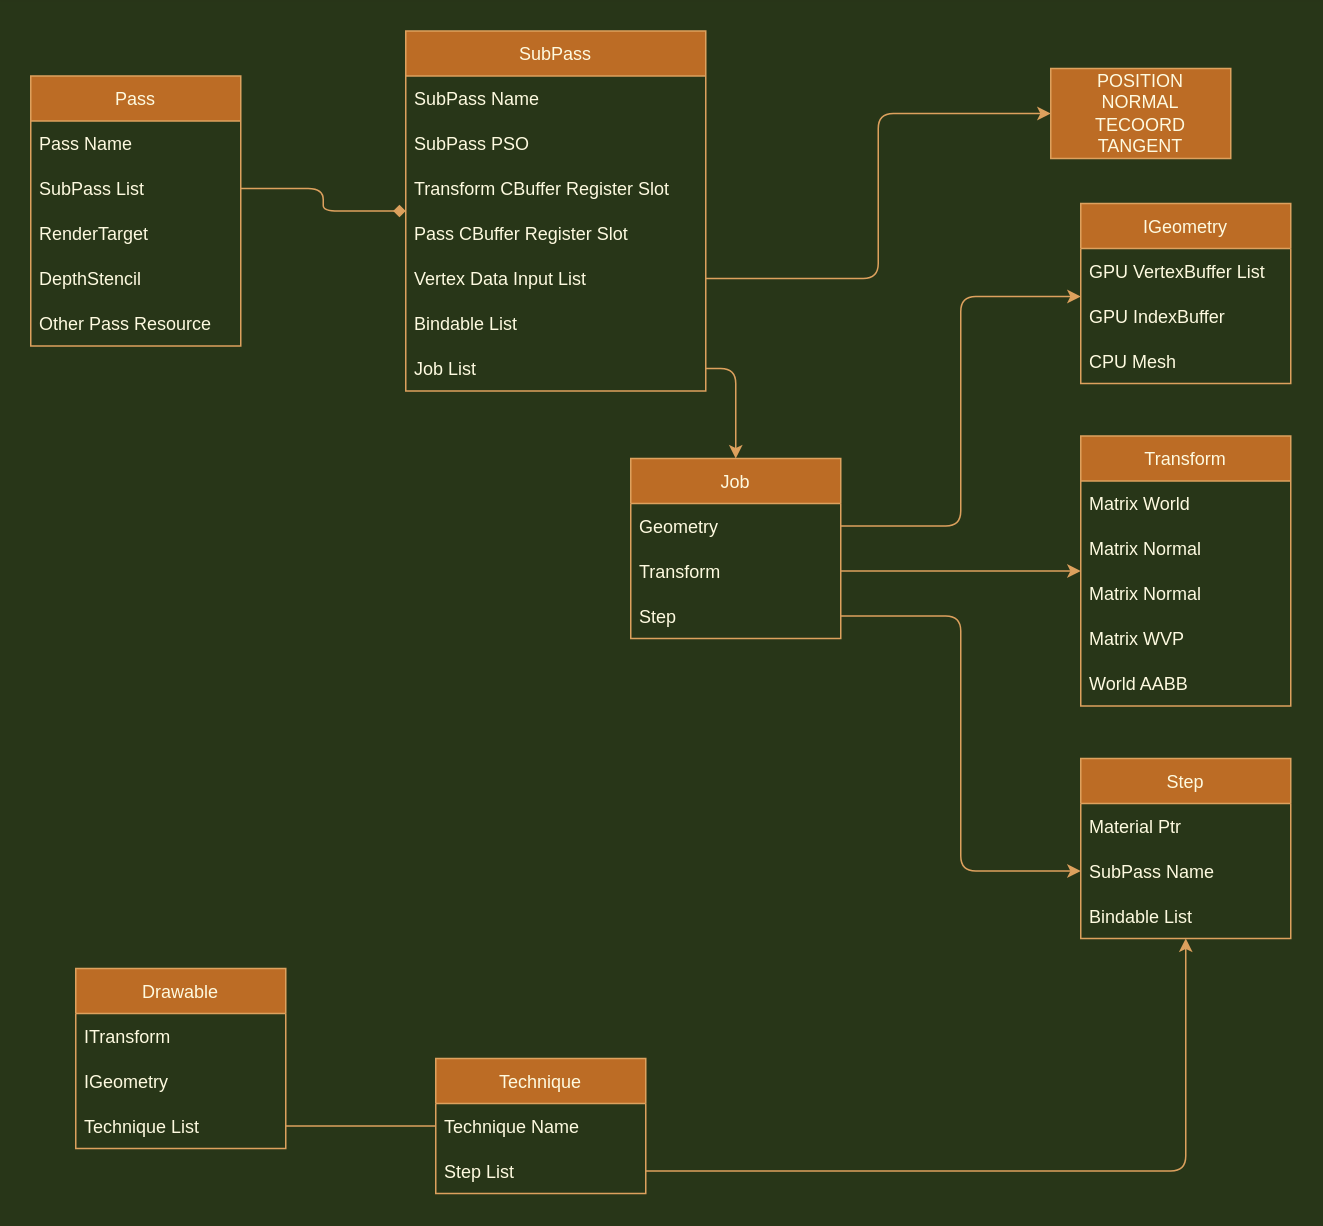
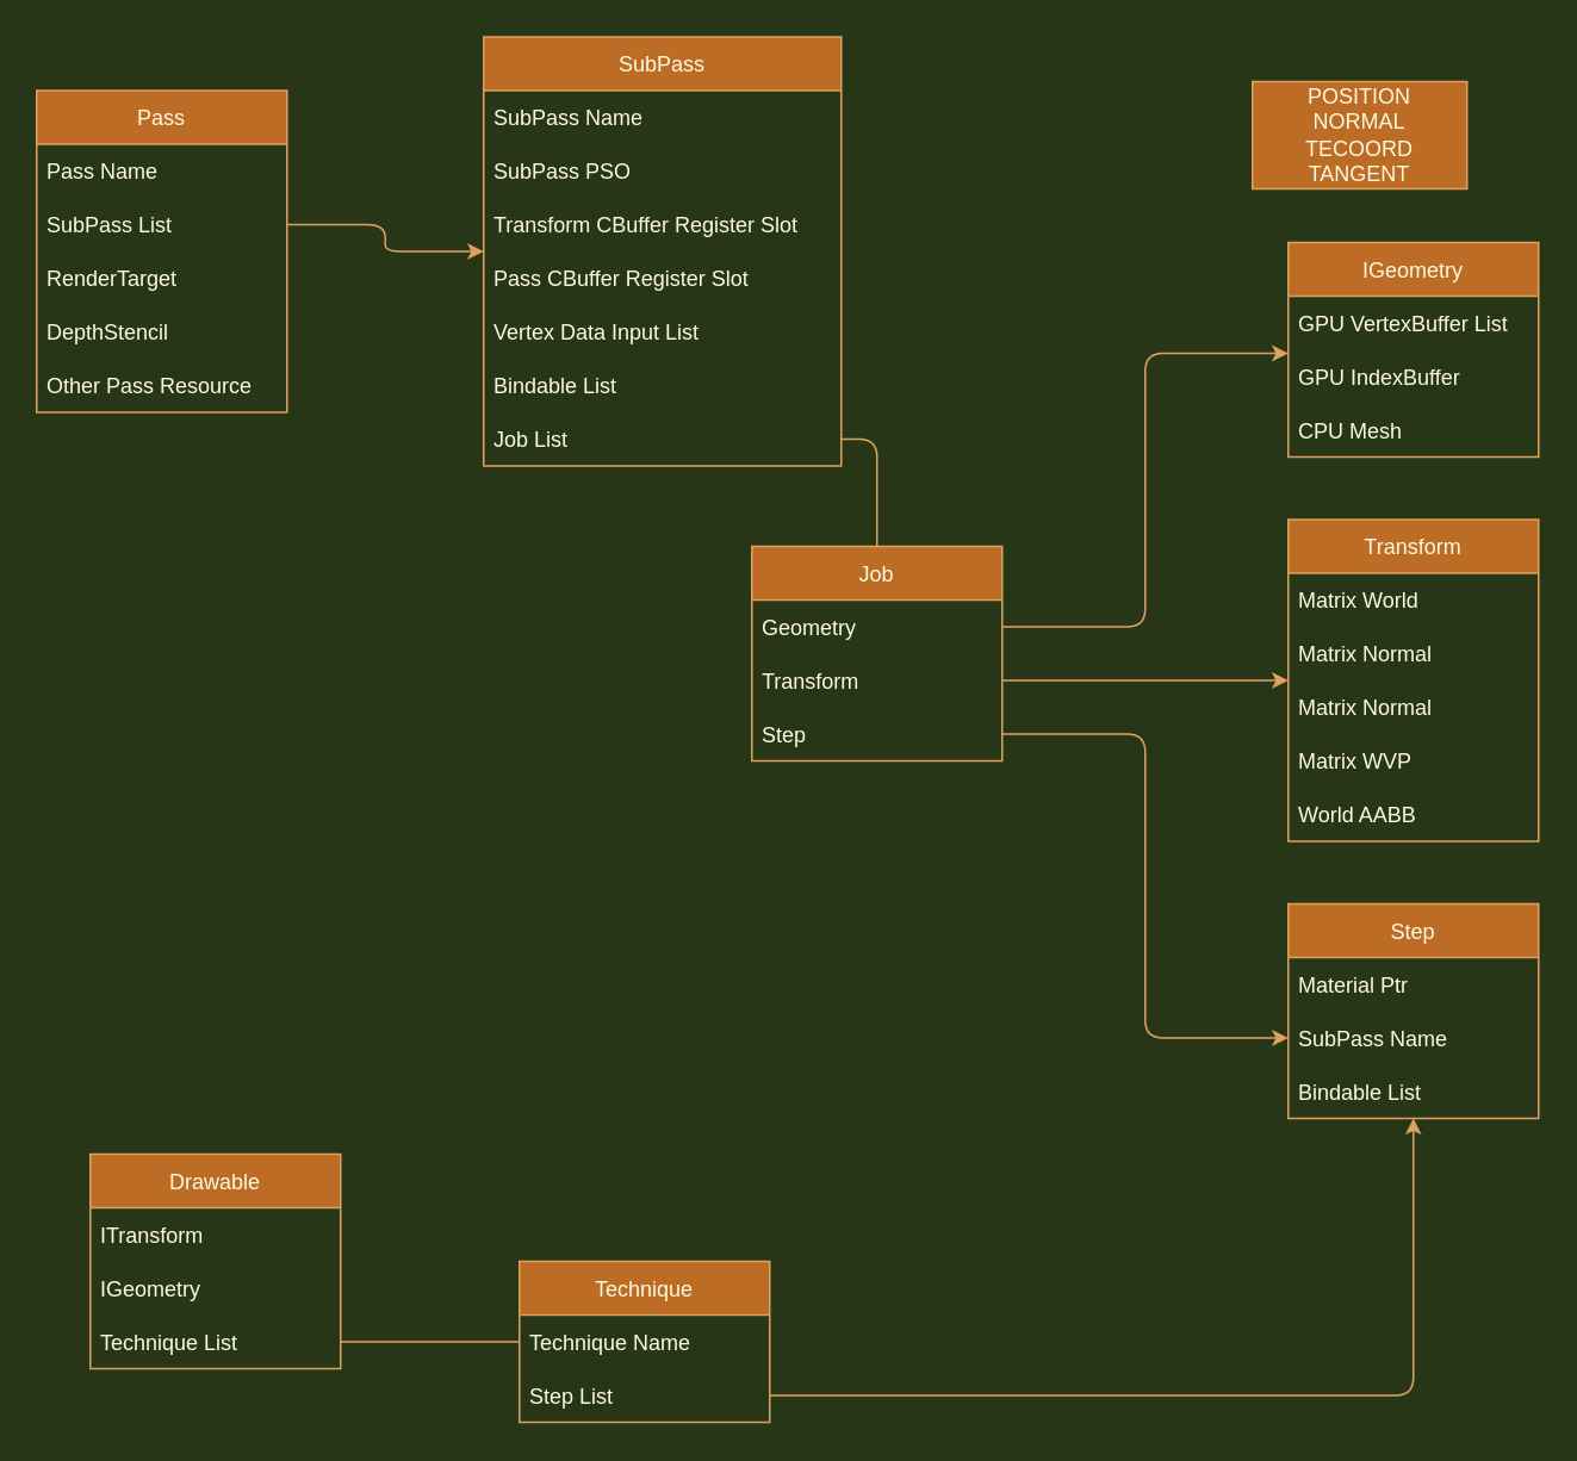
  <mxCell id="0" />
  <mxCell id="1" parent="0" />
  <mxCell id="2" value="Pass" style="swimlane;fontStyle=0;childLayout=stackLayout;horizontal=1;startSize=30;horizontalStack=0;resizeParent=1;resizeParentMax=0;resizeLast=0;collapsible=1;marginBottom=0;rounded=0;sketch=0;fontColor=#FEFAE0;strokeColor=#DDA15E;fillColor=#BC6C25;" parent="1" vertex="1"><mxGeometry x="20" y="50" width="140" height="180" as="geometry" /></mxCell>
  <mxCell id="3" value="Pass Name" style="text;strokeColor=none;fillColor=none;align=left;verticalAlign=middle;spacingLeft=4;spacingRight=4;overflow=hidden;points=[[0,0.5],[1,0.5]];portConstraint=eastwest;rotatable=0;rounded=0;sketch=0;fontColor=#FEFAE0;" parent="2" vertex="1"><mxGeometry y="30" width="140" height="30" as="geometry" /></mxCell>
  <mxCell id="4" value="SubPass List" style="text;strokeColor=none;fillColor=none;align=left;verticalAlign=middle;spacingLeft=4;spacingRight=4;overflow=hidden;points=[[0,0.5],[1,0.5]];portConstraint=eastwest;rotatable=0;rounded=0;sketch=0;fontColor=#FEFAE0;" parent="2" vertex="1"><mxGeometry y="60" width="140" height="30" as="geometry" /></mxCell>
  <mxCell id="5" value="RenderTarget" style="text;strokeColor=none;fillColor=none;align=left;verticalAlign=middle;spacingLeft=4;spacingRight=4;overflow=hidden;points=[[0,0.5],[1,0.5]];portConstraint=eastwest;rotatable=0;rounded=0;sketch=0;fontColor=#FEFAE0;" parent="2" vertex="1"><mxGeometry y="90" width="140" height="30" as="geometry" /></mxCell>
  <mxCell id="6" value="DepthStencil" style="text;strokeColor=none;fillColor=none;align=left;verticalAlign=middle;spacingLeft=4;spacingRight=4;overflow=hidden;points=[[0,0.5],[1,0.5]];portConstraint=eastwest;rotatable=0;rounded=0;sketch=0;fontColor=#FEFAE0;" parent="2" vertex="1"><mxGeometry y="120" width="140" height="30" as="geometry" /></mxCell>
  <mxCell id="7" value="Other Pass Resource" style="text;strokeColor=none;fillColor=none;align=left;verticalAlign=middle;spacingLeft=4;spacingRight=4;overflow=hidden;points=[[0,0.5],[1,0.5]];portConstraint=eastwest;rotatable=0;rounded=0;sketch=0;fontColor=#FEFAE0;" parent="2" vertex="1"><mxGeometry y="150" width="140" height="30" as="geometry" /></mxCell>
  <mxCell id="8" value="SubPass" style="swimlane;fontStyle=0;childLayout=stackLayout;horizontal=1;startSize=30;horizontalStack=0;resizeParent=1;resizeParentMax=0;resizeLast=0;collapsible=1;marginBottom=0;rounded=0;sketch=0;fontColor=#FEFAE0;strokeColor=#DDA15E;fillColor=#BC6C25;" parent="1" vertex="1"><mxGeometry x="270" y="20" width="200" height="240" as="geometry" /></mxCell>
  <mxCell id="9" value="SubPass Name" style="text;strokeColor=none;fillColor=none;align=left;verticalAlign=middle;spacingLeft=4;spacingRight=4;overflow=hidden;points=[[0,0.5],[1,0.5]];portConstraint=eastwest;rotatable=0;rounded=0;sketch=0;fontColor=#FEFAE0;" parent="8" vertex="1"><mxGeometry y="30" width="200" height="30" as="geometry" /></mxCell>
  <mxCell id="10" value="SubPass PSO" style="text;strokeColor=none;fillColor=none;align=left;verticalAlign=middle;spacingLeft=4;spacingRight=4;overflow=hidden;points=[[0,0.5],[1,0.5]];portConstraint=eastwest;rotatable=0;rounded=0;sketch=0;fontColor=#FEFAE0;" parent="8" vertex="1"><mxGeometry y="60" width="200" height="30" as="geometry" /></mxCell>
  <mxCell id="11" value="Transform CBuffer Register Slot" style="text;strokeColor=none;fillColor=none;align=left;verticalAlign=middle;spacingLeft=4;spacingRight=4;overflow=hidden;points=[[0,0.5],[1,0.5]];portConstraint=eastwest;rotatable=0;rounded=0;sketch=0;fontColor=#FEFAE0;" parent="8" vertex="1"><mxGeometry y="90" width="200" height="30" as="geometry" /></mxCell>
  <mxCell id="12" value="Pass CBuffer Register Slot" style="text;strokeColor=none;fillColor=none;align=left;verticalAlign=middle;spacingLeft=4;spacingRight=4;overflow=hidden;points=[[0,0.5],[1,0.5]];portConstraint=eastwest;rotatable=0;rounded=0;sketch=0;fontColor=#FEFAE0;" parent="8" vertex="1"><mxGeometry y="120" width="200" height="30" as="geometry" /></mxCell>
  <mxCell id="13" value="Vertex Data Input List" style="text;strokeColor=none;fillColor=none;align=left;verticalAlign=middle;spacingLeft=4;spacingRight=4;overflow=hidden;points=[[0,0.5],[1,0.5]];portConstraint=eastwest;rotatable=0;rounded=0;sketch=0;fontColor=#FEFAE0;" parent="8" vertex="1"><mxGeometry y="150" width="200" height="30" as="geometry" /></mxCell>
  <mxCell id="14" value="Bindable List" style="text;strokeColor=none;fillColor=none;align=left;verticalAlign=middle;spacingLeft=4;spacingRight=4;overflow=hidden;points=[[0,0.5],[1,0.5]];portConstraint=eastwest;rotatable=0;rounded=0;sketch=0;fontColor=#FEFAE0;" parent="8" vertex="1"><mxGeometry y="180" width="200" height="30" as="geometry" /></mxCell>
  <mxCell id="15" value="Job List" style="text;strokeColor=none;fillColor=none;align=left;verticalAlign=middle;spacingLeft=4;spacingRight=4;overflow=hidden;points=[[0,0.5],[1,0.5]];portConstraint=eastwest;rotatable=0;rounded=0;sketch=0;fontColor=#FEFAE0;" parent="8" vertex="1"><mxGeometry y="210" width="200" height="30" as="geometry" /></mxCell>
  <mxCell id="16" value="Job" style="swimlane;fontStyle=0;childLayout=stackLayout;horizontal=1;startSize=30;horizontalStack=0;resizeParent=1;resizeParentMax=0;resizeLast=0;collapsible=1;marginBottom=0;rounded=0;sketch=0;fontColor=#FEFAE0;strokeColor=#DDA15E;fillColor=#BC6C25;" parent="1" vertex="1"><mxGeometry x="420" y="305" width="140" height="120" as="geometry" /></mxCell>
  <mxCell id="17" value="Geometry" style="text;strokeColor=none;fillColor=none;align=left;verticalAlign=middle;spacingLeft=4;spacingRight=4;overflow=hidden;points=[[0,0.5],[1,0.5]];portConstraint=eastwest;rotatable=0;rounded=0;sketch=0;fontColor=#FEFAE0;" parent="16" vertex="1"><mxGeometry y="30" width="140" height="30" as="geometry" /></mxCell>
  <mxCell id="18" value="Transform" style="text;strokeColor=none;fillColor=none;align=left;verticalAlign=middle;spacingLeft=4;spacingRight=4;overflow=hidden;points=[[0,0.5],[1,0.5]];portConstraint=eastwest;rotatable=0;rounded=0;sketch=0;fontColor=#FEFAE0;" parent="16" vertex="1"><mxGeometry y="60" width="140" height="30" as="geometry" /></mxCell>
  <mxCell id="19" value="Step" style="text;strokeColor=none;fillColor=none;align=left;verticalAlign=middle;spacingLeft=4;spacingRight=4;overflow=hidden;points=[[0,0.5],[1,0.5]];portConstraint=eastwest;rotatable=0;rounded=0;sketch=0;fontColor=#FEFAE0;" parent="16" vertex="1"><mxGeometry y="90" width="140" height="30" as="geometry" /></mxCell>
- <mxCell id="20" style="edgeStyle=orthogonalEdgeStyle;curved=0;rounded=1;sketch=0;orthogonalLoop=1;jettySize=auto;html=1;exitX=1;exitY=0.5;exitDx=0;exitDy=0;entryX=0.5;entryY=0;entryDx=0;entryDy=0;fontColor=#FEFAE0;strokeColor=#DDA15E;fillColor=#BC6C25;labelBackgroundColor=#283618;" parent="1" source="15" target="16" edge="1"><mxGeometry relative="1" as="geometry" /></mxCell>
+ <mxCell id="20" style="edgeStyle=orthogonalEdgeStyle;curved=0;rounded=1;sketch=0;orthogonalLoop=1;jettySize=auto;html=1;exitX=1;exitY=0.5;exitDx=0;exitDy=0;entryX=0.5;entryY=0;entryDx=0;entryDy=0;fontColor=#FEFAE0;strokeColor=#DDA15E;fillColor=#BC6C25;labelBackgroundColor=#283618;endArrow=none;" parent="1" source="15" target="16" edge="1"><mxGeometry relative="1" as="geometry" /></mxCell>
  <mxCell id="21" value="IGeometry" style="swimlane;fontStyle=0;childLayout=stackLayout;horizontal=1;startSize=30;horizontalStack=0;resizeParent=1;resizeParentMax=0;resizeLast=0;collapsible=1;marginBottom=0;rounded=0;sketch=0;fontColor=#FEFAE0;strokeColor=#DDA15E;fillColor=#BC6C25;" parent="1" vertex="1"><mxGeometry x="720" y="135" width="140" height="120" as="geometry" /></mxCell>
  <mxCell id="22" value="GPU VertexBuffer List" style="text;strokeColor=none;fillColor=none;align=left;verticalAlign=middle;spacingLeft=4;spacingRight=4;overflow=hidden;points=[[0,0.5],[1,0.5]];portConstraint=eastwest;rotatable=0;rounded=0;sketch=0;fontColor=#FEFAE0;" parent="21" vertex="1"><mxGeometry y="30" width="140" height="30" as="geometry" /></mxCell>
  <mxCell id="23" value="GPU IndexBuffer" style="text;strokeColor=none;fillColor=none;align=left;verticalAlign=middle;spacingLeft=4;spacingRight=4;overflow=hidden;points=[[0,0.5],[1,0.5]];portConstraint=eastwest;rotatable=0;rounded=0;sketch=0;fontColor=#FEFAE0;" parent="21" vertex="1"><mxGeometry y="60" width="140" height="30" as="geometry" /></mxCell>
  <mxCell id="24" value="CPU Mesh" style="text;strokeColor=none;fillColor=none;align=left;verticalAlign=middle;spacingLeft=4;spacingRight=4;overflow=hidden;points=[[0,0.5],[1,0.5]];portConstraint=eastwest;rotatable=0;rounded=0;sketch=0;fontColor=#FEFAE0;" parent="21" vertex="1"><mxGeometry y="90" width="140" height="30" as="geometry" /></mxCell>
  <mxCell id="25" value="Transform" style="swimlane;fontStyle=0;childLayout=stackLayout;horizontal=1;startSize=30;horizontalStack=0;resizeParent=1;resizeParentMax=0;resizeLast=0;collapsible=1;marginBottom=0;rounded=0;sketch=0;fontColor=#FEFAE0;strokeColor=#DDA15E;fillColor=#BC6C25;" parent="1" vertex="1"><mxGeometry x="720" y="290" width="140" height="180" as="geometry" /></mxCell>
  <mxCell id="26" value="Matrix World" style="text;strokeColor=none;fillColor=none;align=left;verticalAlign=middle;spacingLeft=4;spacingRight=4;overflow=hidden;points=[[0,0.5],[1,0.5]];portConstraint=eastwest;rotatable=0;rounded=0;sketch=0;fontColor=#FEFAE0;" parent="25" vertex="1"><mxGeometry y="30" width="140" height="30" as="geometry" /></mxCell>
  <mxCell id="27" value="Matrix Normal" style="text;strokeColor=none;fillColor=none;align=left;verticalAlign=middle;spacingLeft=4;spacingRight=4;overflow=hidden;points=[[0,0.5],[1,0.5]];portConstraint=eastwest;rotatable=0;rounded=0;sketch=0;fontColor=#FEFAE0;" parent="25" vertex="1"><mxGeometry y="60" width="140" height="30" as="geometry" /></mxCell>
  <mxCell id="28" value="Matrix Normal" style="text;strokeColor=none;fillColor=none;align=left;verticalAlign=middle;spacingLeft=4;spacingRight=4;overflow=hidden;points=[[0,0.5],[1,0.5]];portConstraint=eastwest;rotatable=0;rounded=0;sketch=0;fontColor=#FEFAE0;" parent="25" vertex="1"><mxGeometry y="90" width="140" height="30" as="geometry" /></mxCell>
  <mxCell id="29" value="Matrix WVP" style="text;strokeColor=none;fillColor=none;align=left;verticalAlign=middle;spacingLeft=4;spacingRight=4;overflow=hidden;points=[[0,0.5],[1,0.5]];portConstraint=eastwest;rotatable=0;rounded=0;sketch=0;fontColor=#FEFAE0;" parent="25" vertex="1"><mxGeometry y="120" width="140" height="30" as="geometry" /></mxCell>
  <mxCell id="30" value="World AABB" style="text;strokeColor=none;fillColor=none;align=left;verticalAlign=middle;spacingLeft=4;spacingRight=4;overflow=hidden;points=[[0,0.5],[1,0.5]];portConstraint=eastwest;rotatable=0;rounded=0;sketch=0;fontColor=#FEFAE0;" parent="25" vertex="1"><mxGeometry y="150" width="140" height="30" as="geometry" /></mxCell>
  <mxCell id="31" style="edgeStyle=orthogonalEdgeStyle;curved=0;rounded=1;sketch=0;orthogonalLoop=1;jettySize=auto;html=1;exitX=1;exitY=0.5;exitDx=0;exitDy=0;fontColor=#FEFAE0;strokeColor=#DDA15E;fillColor=#BC6C25;labelBackgroundColor=#283618;" parent="1" source="18" target="25" edge="1"><mxGeometry relative="1" as="geometry" /></mxCell>
  <mxCell id="32" style="edgeStyle=orthogonalEdgeStyle;curved=0;rounded=1;sketch=0;orthogonalLoop=1;jettySize=auto;html=1;exitX=1;exitY=0.5;exitDx=0;exitDy=0;entryX=0;entryY=0.067;entryDx=0;entryDy=0;entryPerimeter=0;fontColor=#FEFAE0;strokeColor=#DDA15E;fillColor=#BC6C25;labelBackgroundColor=#283618;" parent="1" source="17" target="23" edge="1"><mxGeometry relative="1" as="geometry" /></mxCell>
  <mxCell id="33" value="Step" style="swimlane;fontStyle=0;childLayout=stackLayout;horizontal=1;startSize=30;horizontalStack=0;resizeParent=1;resizeParentMax=0;resizeLast=0;collapsible=1;marginBottom=0;rounded=0;sketch=0;fontColor=#FEFAE0;strokeColor=#DDA15E;fillColor=#BC6C25;" parent="1" vertex="1"><mxGeometry x="720" y="505" width="140" height="120" as="geometry" /></mxCell>
  <mxCell id="34" value="Material Ptr" style="text;strokeColor=none;fillColor=none;align=left;verticalAlign=middle;spacingLeft=4;spacingRight=4;overflow=hidden;points=[[0,0.5],[1,0.5]];portConstraint=eastwest;rotatable=0;rounded=0;sketch=0;fontColor=#FEFAE0;" parent="33" vertex="1"><mxGeometry y="30" width="140" height="30" as="geometry" /></mxCell>
  <mxCell id="35" value="SubPass Name" style="text;strokeColor=none;fillColor=none;align=left;verticalAlign=middle;spacingLeft=4;spacingRight=4;overflow=hidden;points=[[0,0.5],[1,0.5]];portConstraint=eastwest;rotatable=0;rounded=0;sketch=0;fontColor=#FEFAE0;" parent="33" vertex="1"><mxGeometry y="60" width="140" height="30" as="geometry" /></mxCell>
  <mxCell id="36" value="Bindable List" style="text;strokeColor=none;fillColor=none;align=left;verticalAlign=middle;spacingLeft=4;spacingRight=4;overflow=hidden;points=[[0,0.5],[1,0.5]];portConstraint=eastwest;rotatable=0;rounded=0;sketch=0;fontColor=#FEFAE0;" parent="33" vertex="1"><mxGeometry y="90" width="140" height="30" as="geometry" /></mxCell>
  <mxCell id="37" value="POSITION&lt;br&gt;NORMAL&lt;br&gt;TECOORD&lt;br&gt;TANGENT" style="rounded=0;whiteSpace=wrap;html=1;sketch=0;fontColor=#FEFAE0;strokeColor=#DDA15E;fillColor=#BC6C25;" parent="1" vertex="1"><mxGeometry x="700" y="45" width="120" height="60" as="geometry" /></mxCell>
- <mxCell id="38" style="edgeStyle=orthogonalEdgeStyle;curved=0;rounded=1;sketch=0;orthogonalLoop=1;jettySize=auto;html=1;entryX=0;entryY=0.5;entryDx=0;entryDy=0;fontColor=#FEFAE0;strokeColor=#DDA15E;fillColor=#BC6C25;labelBackgroundColor=#283618;" parent="1" source="13" target="37" edge="1"><mxGeometry relative="1" as="geometry" /></mxCell>
  <mxCell id="39" style="edgeStyle=orthogonalEdgeStyle;curved=0;rounded=1;sketch=0;orthogonalLoop=1;jettySize=auto;html=1;exitX=1;exitY=0.5;exitDx=0;exitDy=0;entryX=0;entryY=0.5;entryDx=0;entryDy=0;fontColor=#FEFAE0;strokeColor=#DDA15E;fillColor=#BC6C25;labelBackgroundColor=#283618;" parent="1" source="19" target="35" edge="1"><mxGeometry relative="1" as="geometry" /></mxCell>
- <mxCell id="40" style="edgeStyle=orthogonalEdgeStyle;curved=0;rounded=1;sketch=0;orthogonalLoop=1;jettySize=auto;html=1;exitX=1;exitY=0.5;exitDx=0;exitDy=0;fontColor=#FEFAE0;strokeColor=#DDA15E;fillColor=#BC6C25;labelBackgroundColor=#283618;endArrow=diamond;" parent="1" source="4" target="8" edge="1"><mxGeometry relative="1" as="geometry" /></mxCell>
+ <mxCell id="40" style="edgeStyle=orthogonalEdgeStyle;curved=0;rounded=1;sketch=0;orthogonalLoop=1;jettySize=auto;html=1;exitX=1;exitY=0.5;exitDx=0;exitDy=0;fontColor=#FEFAE0;strokeColor=#DDA15E;fillColor=#BC6C25;labelBackgroundColor=#283618;" parent="1" source="4" target="8" edge="1"><mxGeometry relative="1" as="geometry" /></mxCell>
  <mxCell id="41" value="Drawable" style="swimlane;fontStyle=0;childLayout=stackLayout;horizontal=1;startSize=30;horizontalStack=0;resizeParent=1;resizeParentMax=0;resizeLast=0;collapsible=1;marginBottom=0;rounded=0;sketch=0;fontColor=#FEFAE0;strokeColor=#DDA15E;fillColor=#BC6C25;" vertex="1" parent="1"><mxGeometry x="50" y="645" width="140" height="120" as="geometry" /></mxCell>
  <mxCell id="42" value="ITransform" style="text;strokeColor=none;fillColor=none;align=left;verticalAlign=middle;spacingLeft=4;spacingRight=4;overflow=hidden;points=[[0,0.5],[1,0.5]];portConstraint=eastwest;rotatable=0;rounded=0;sketch=0;fontColor=#FEFAE0;" vertex="1" parent="41"><mxGeometry y="30" width="140" height="30" as="geometry" /></mxCell>
  <mxCell id="43" value="IGeometry" style="text;strokeColor=none;fillColor=none;align=left;verticalAlign=middle;spacingLeft=4;spacingRight=4;overflow=hidden;points=[[0,0.5],[1,0.5]];portConstraint=eastwest;rotatable=0;rounded=0;sketch=0;fontColor=#FEFAE0;" vertex="1" parent="41"><mxGeometry y="60" width="140" height="30" as="geometry" /></mxCell>
  <mxCell id="44" value="Technique List" style="text;strokeColor=none;fillColor=none;align=left;verticalAlign=middle;spacingLeft=4;spacingRight=4;overflow=hidden;points=[[0,0.5],[1,0.5]];portConstraint=eastwest;rotatable=0;rounded=0;sketch=0;fontColor=#FEFAE0;" vertex="1" parent="41"><mxGeometry y="90" width="140" height="30" as="geometry" /></mxCell>
  <mxCell id="45" value="Technique" style="swimlane;fontStyle=0;childLayout=stackLayout;horizontal=1;startSize=30;horizontalStack=0;resizeParent=1;resizeParentMax=0;resizeLast=0;collapsible=1;marginBottom=0;rounded=0;sketch=0;fontColor=#FEFAE0;strokeColor=#DDA15E;fillColor=#BC6C25;" vertex="1" parent="1"><mxGeometry x="290" y="705" width="140" height="90" as="geometry" /></mxCell>
  <mxCell id="46" value="Technique Name" style="text;strokeColor=none;fillColor=none;align=left;verticalAlign=middle;spacingLeft=4;spacingRight=4;overflow=hidden;points=[[0,0.5],[1,0.5]];portConstraint=eastwest;rotatable=0;rounded=0;sketch=0;fontColor=#FEFAE0;" vertex="1" parent="45"><mxGeometry y="30" width="140" height="30" as="geometry" /></mxCell>
  <mxCell id="47" value="Step List" style="text;strokeColor=none;fillColor=none;align=left;verticalAlign=middle;spacingLeft=4;spacingRight=4;overflow=hidden;points=[[0,0.5],[1,0.5]];portConstraint=eastwest;rotatable=0;rounded=0;sketch=0;fontColor=#FEFAE0;" vertex="1" parent="45"><mxGeometry y="60" width="140" height="30" as="geometry" /></mxCell>
  <mxCell id="48" style="edgeStyle=orthogonalEdgeStyle;curved=0;rounded=1;sketch=0;orthogonalLoop=1;jettySize=auto;html=1;exitX=1;exitY=0.5;exitDx=0;exitDy=0;fontColor=#FEFAE0;strokeColor=#DDA15E;fillColor=#BC6C25;endArrow=none;" edge="1" parent="1" source="44" target="45"><mxGeometry relative="1" as="geometry" /></mxCell>
  <mxCell id="49" style="edgeStyle=orthogonalEdgeStyle;curved=0;rounded=1;sketch=0;orthogonalLoop=1;jettySize=auto;html=1;exitX=1;exitY=0.5;exitDx=0;exitDy=0;fontColor=#FEFAE0;strokeColor=#DDA15E;fillColor=#BC6C25;" edge="1" parent="1" source="47" target="33"><mxGeometry relative="1" as="geometry" /></mxCell>
